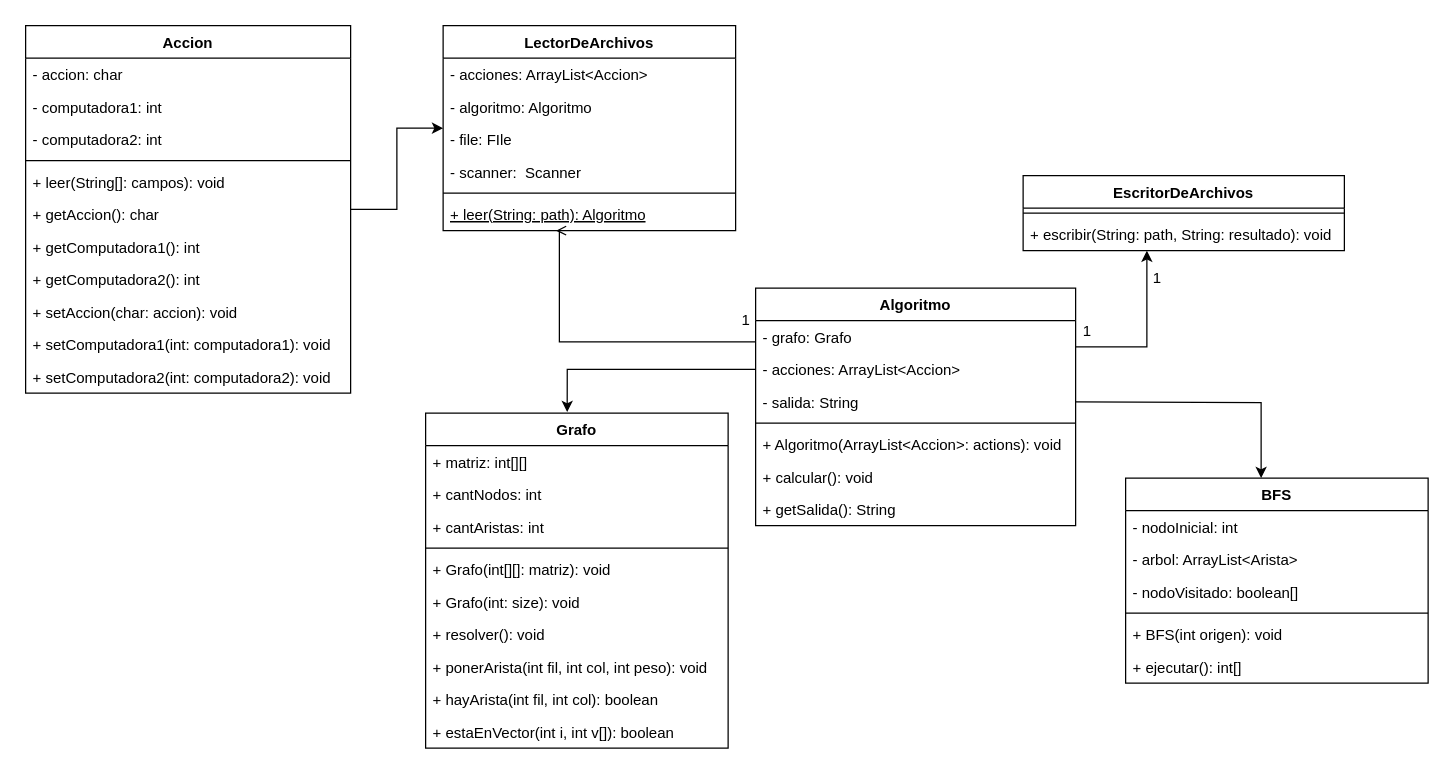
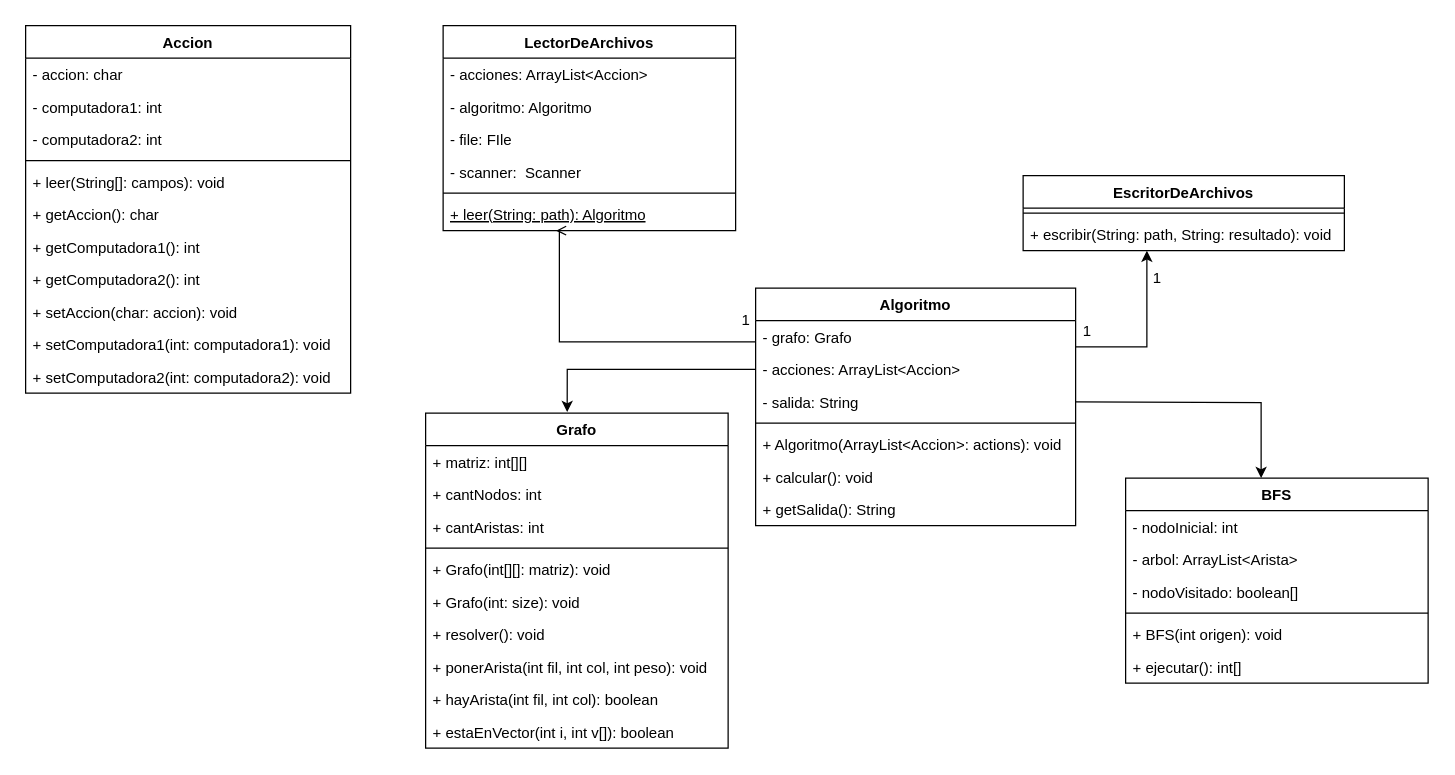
  <mxCell id="0" />
  <mxCell id="1" parent="0" />
  <mxCell id="2" style="edgeStyle=orthogonalEdgeStyle;rounded=0;orthogonalLoop=1;jettySize=auto;html=1;entryX=0.386;entryY=1;entryDx=0;entryDy=0;entryPerimeter=0;endArrow=open;" edge="1" parent="1" source="4" target="57"><mxGeometry relative="1" as="geometry"><Array as="points"><mxPoint x="447" y="273" /><mxPoint x="447" y="184" /></Array><mxPoint x="447" y="200" as="targetPoint" /></mxGeometry></mxCell>
  <mxCell id="3" style="edgeStyle=orthogonalEdgeStyle;rounded=0;orthogonalLoop=1;jettySize=auto;html=1;" edge="1" parent="1" source="4" target="36"><mxGeometry relative="1" as="geometry"><Array as="points"><mxPoint x="917" y="277" /></Array></mxGeometry></mxCell>
  <mxCell id="4" value="Algoritmo" style="swimlane;fontStyle=1;align=center;verticalAlign=top;childLayout=stackLayout;horizontal=1;startSize=26;horizontalStack=0;resizeParent=1;resizeParentMax=0;resizeLast=0;collapsible=1;marginBottom=0;" vertex="1" parent="1"><mxGeometry x="604" y="230" width="256" height="190" as="geometry" /></mxCell>
  <mxCell id="5" value="- grafo: Grafo" style="text;strokeColor=none;fillColor=none;align=left;verticalAlign=top;spacingLeft=4;spacingRight=4;overflow=hidden;rotatable=0;points=[[0,0.5],[1,0.5]];portConstraint=eastwest;" vertex="1" parent="4"><mxGeometry y="26" width="256" height="26" as="geometry" /></mxCell>
  <mxCell id="6" value="- acciones: ArrayList&lt;Accion&gt;" style="text;strokeColor=none;fillColor=none;align=left;verticalAlign=top;spacingLeft=4;spacingRight=4;overflow=hidden;rotatable=0;points=[[0,0.5],[1,0.5]];portConstraint=eastwest;" vertex="1" parent="4"><mxGeometry y="52" width="256" height="26" as="geometry" /></mxCell>
  <mxCell id="7" value="- salida: String" style="text;strokeColor=none;fillColor=none;align=left;verticalAlign=top;spacingLeft=4;spacingRight=4;overflow=hidden;rotatable=0;points=[[0,0.5],[1,0.5]];portConstraint=eastwest;" vertex="1" parent="4"><mxGeometry y="78" width="256" height="26" as="geometry" /></mxCell>
  <mxCell id="8" value="" style="line;strokeWidth=1;fillColor=none;align=left;verticalAlign=middle;spacingTop=-1;spacingLeft=3;spacingRight=3;rotatable=0;labelPosition=right;points=[];portConstraint=eastwest;" vertex="1" parent="4"><mxGeometry y="104" width="256" height="8" as="geometry" /></mxCell>
  <mxCell id="9" value="+ Algoritmo(ArrayList&lt;Accion&gt;: actions): void " style="text;strokeColor=none;fillColor=none;align=left;verticalAlign=top;spacingLeft=4;spacingRight=4;overflow=hidden;rotatable=0;points=[[0,0.5],[1,0.5]];portConstraint=eastwest;" vertex="1" parent="4"><mxGeometry y="112" width="256" height="26" as="geometry" /></mxCell>
  <mxCell id="10" value="+ calcular(): void" style="text;strokeColor=none;fillColor=none;align=left;verticalAlign=top;spacingLeft=4;spacingRight=4;overflow=hidden;rotatable=0;points=[[0,0.5],[1,0.5]];portConstraint=eastwest;" vertex="1" parent="4"><mxGeometry y="138" width="256" height="26" as="geometry" /></mxCell>
  <mxCell id="11" value="+ getSalida(): String" style="text;strokeColor=none;fillColor=none;align=left;verticalAlign=top;spacingLeft=4;spacingRight=4;overflow=hidden;rotatable=0;points=[[0,0.5],[1,0.5]];portConstraint=eastwest;" vertex="1" parent="4"><mxGeometry y="164" width="256" height="26" as="geometry" /></mxCell>
  <mxCell id="12" value="Grafo" style="swimlane;fontStyle=1;align=center;verticalAlign=top;childLayout=stackLayout;horizontal=1;startSize=26;horizontalStack=0;resizeParent=1;resizeParentMax=0;resizeLast=0;collapsible=1;marginBottom=0;" vertex="1" parent="1"><mxGeometry x="340" y="330" width="242" height="268" as="geometry" /></mxCell>
  <mxCell id="13" value="+ matriz: int[][]" style="text;strokeColor=none;fillColor=none;align=left;verticalAlign=top;spacingLeft=4;spacingRight=4;overflow=hidden;rotatable=0;points=[[0,0.5],[1,0.5]];portConstraint=eastwest;" vertex="1" parent="12"><mxGeometry y="26" width="242" height="26" as="geometry" /></mxCell>
  <mxCell id="14" value="+ cantNodos: int" style="text;strokeColor=none;fillColor=none;align=left;verticalAlign=top;spacingLeft=4;spacingRight=4;overflow=hidden;rotatable=0;points=[[0,0.5],[1,0.5]];portConstraint=eastwest;" vertex="1" parent="12"><mxGeometry y="52" width="242" height="26" as="geometry" /></mxCell>
  <mxCell id="15" value="+ cantAristas: int" style="text;strokeColor=none;fillColor=none;align=left;verticalAlign=top;spacingLeft=4;spacingRight=4;overflow=hidden;rotatable=0;points=[[0,0.5],[1,0.5]];portConstraint=eastwest;" vertex="1" parent="12"><mxGeometry y="78" width="242" height="26" as="geometry" /></mxCell>
  <mxCell id="16" value="" style="line;strokeWidth=1;fillColor=none;align=left;verticalAlign=middle;spacingTop=-1;spacingLeft=3;spacingRight=3;rotatable=0;labelPosition=right;points=[];portConstraint=eastwest;" vertex="1" parent="12"><mxGeometry y="104" width="242" height="8" as="geometry" /></mxCell>
  <mxCell id="17" value="+ Grafo(int[][]: matriz): void" style="text;strokeColor=none;fillColor=none;align=left;verticalAlign=top;spacingLeft=4;spacingRight=4;overflow=hidden;rotatable=0;points=[[0,0.5],[1,0.5]];portConstraint=eastwest;" vertex="1" parent="12"><mxGeometry y="112" width="242" height="26" as="geometry" /></mxCell>
  <mxCell id="18" value="+ Grafo(int: size): void" style="text;strokeColor=none;fillColor=none;align=left;verticalAlign=top;spacingLeft=4;spacingRight=4;overflow=hidden;rotatable=0;points=[[0,0.5],[1,0.5]];portConstraint=eastwest;" vertex="1" parent="12"><mxGeometry y="138" width="242" height="26" as="geometry" /></mxCell>
  <mxCell id="19" value="+ resolver(): void" style="text;strokeColor=none;fillColor=none;align=left;verticalAlign=top;spacingLeft=4;spacingRight=4;overflow=hidden;rotatable=0;points=[[0,0.5],[1,0.5]];portConstraint=eastwest;" vertex="1" parent="12"><mxGeometry y="164" width="242" height="26" as="geometry" /></mxCell>
  <mxCell id="20" value="+ ponerArista(int fil, int col, int peso): void" style="text;strokeColor=none;fillColor=none;align=left;verticalAlign=top;spacingLeft=4;spacingRight=4;overflow=hidden;rotatable=0;points=[[0,0.5],[1,0.5]];portConstraint=eastwest;" vertex="1" parent="12"><mxGeometry y="190" width="242" height="26" as="geometry" /></mxCell>
  <mxCell id="21" value="+ hayArista(int fil, int col): boolean" style="text;strokeColor=none;fillColor=none;align=left;verticalAlign=top;spacingLeft=4;spacingRight=4;overflow=hidden;rotatable=0;points=[[0,0.5],[1,0.5]];portConstraint=eastwest;" vertex="1" parent="12"><mxGeometry y="216" width="242" height="26" as="geometry" /></mxCell>
  <mxCell id="22" value="+ estaEnVector(int i, int v[]): boolean" style="text;strokeColor=none;fillColor=none;align=left;verticalAlign=top;spacingLeft=4;spacingRight=4;overflow=hidden;rotatable=0;points=[[0,0.5],[1,0.5]];portConstraint=eastwest;" vertex="1" parent="12"><mxGeometry y="242" width="242" height="26" as="geometry" /></mxCell>
- <mxCell id="23" style="edgeStyle=orthogonalEdgeStyle;rounded=0;orthogonalLoop=1;jettySize=auto;html=1;" edge="1" parent="1" source="24" target="51"><mxGeometry relative="1" as="geometry" /></mxCell>
  <mxCell id="24" value="Accion" style="swimlane;fontStyle=1;align=center;verticalAlign=top;childLayout=stackLayout;horizontal=1;startSize=26;horizontalStack=0;resizeParent=1;resizeParentMax=0;resizeLast=0;collapsible=1;marginBottom=0;" vertex="1" parent="1"><mxGeometry x="20" y="20" width="260" height="294" as="geometry" /></mxCell>
  <mxCell id="25" value="- accion: char" style="text;strokeColor=none;fillColor=none;align=left;verticalAlign=top;spacingLeft=4;spacingRight=4;overflow=hidden;rotatable=0;points=[[0,0.5],[1,0.5]];portConstraint=eastwest;" vertex="1" parent="24"><mxGeometry y="26" width="260" height="26" as="geometry" /></mxCell>
  <mxCell id="26" value="- computadora1: int" style="text;strokeColor=none;fillColor=none;align=left;verticalAlign=top;spacingLeft=4;spacingRight=4;overflow=hidden;rotatable=0;points=[[0,0.5],[1,0.5]];portConstraint=eastwest;" vertex="1" parent="24"><mxGeometry y="52" width="260" height="26" as="geometry" /></mxCell>
  <mxCell id="27" value="- computadora2: int" style="text;strokeColor=none;fillColor=none;align=left;verticalAlign=top;spacingLeft=4;spacingRight=4;overflow=hidden;rotatable=0;points=[[0,0.5],[1,0.5]];portConstraint=eastwest;" vertex="1" parent="24"><mxGeometry y="78" width="260" height="26" as="geometry" /></mxCell>
  <mxCell id="28" value="" style="line;strokeWidth=1;fillColor=none;align=left;verticalAlign=middle;spacingTop=-1;spacingLeft=3;spacingRight=3;rotatable=0;labelPosition=right;points=[];portConstraint=eastwest;" vertex="1" parent="24"><mxGeometry y="104" width="260" height="8" as="geometry" /></mxCell>
  <mxCell id="29" value="+ leer(String[]: campos): void" style="text;strokeColor=none;fillColor=none;align=left;verticalAlign=top;spacingLeft=4;spacingRight=4;overflow=hidden;rotatable=0;points=[[0,0.5],[1,0.5]];portConstraint=eastwest;" vertex="1" parent="24"><mxGeometry y="112" width="260" height="26" as="geometry" /></mxCell>
  <mxCell id="30" value="+ getAccion(): char" style="text;strokeColor=none;fillColor=none;align=left;verticalAlign=top;spacingLeft=4;spacingRight=4;overflow=hidden;rotatable=0;points=[[0,0.5],[1,0.5]];portConstraint=eastwest;" vertex="1" parent="24"><mxGeometry y="138" width="260" height="26" as="geometry" /></mxCell>
  <mxCell id="31" value="+ getComputadora1(): int" style="text;strokeColor=none;fillColor=none;align=left;verticalAlign=top;spacingLeft=4;spacingRight=4;overflow=hidden;rotatable=0;points=[[0,0.5],[1,0.5]];portConstraint=eastwest;" vertex="1" parent="24"><mxGeometry y="164" width="260" height="26" as="geometry" /></mxCell>
  <mxCell id="32" value="+ getComputadora2(): int" style="text;strokeColor=none;fillColor=none;align=left;verticalAlign=top;spacingLeft=4;spacingRight=4;overflow=hidden;rotatable=0;points=[[0,0.5],[1,0.5]];portConstraint=eastwest;" vertex="1" parent="24"><mxGeometry y="190" width="260" height="26" as="geometry" /></mxCell>
  <mxCell id="33" value="+ setAccion(char: accion): void" style="text;strokeColor=none;fillColor=none;align=left;verticalAlign=top;spacingLeft=4;spacingRight=4;overflow=hidden;rotatable=0;points=[[0,0.5],[1,0.5]];portConstraint=eastwest;" vertex="1" parent="24"><mxGeometry y="216" width="260" height="26" as="geometry" /></mxCell>
  <mxCell id="34" value="+ setComputadora1(int: computadora1): void" style="text;strokeColor=none;fillColor=none;align=left;verticalAlign=top;spacingLeft=4;spacingRight=4;overflow=hidden;rotatable=0;points=[[0,0.5],[1,0.5]];portConstraint=eastwest;" vertex="1" parent="24"><mxGeometry y="242" width="260" height="26" as="geometry" /></mxCell>
  <mxCell id="35" value="+ setComputadora2(int: computadora2): void" style="text;strokeColor=none;fillColor=none;align=left;verticalAlign=top;spacingLeft=4;spacingRight=4;overflow=hidden;rotatable=0;points=[[0,0.5],[1,0.5]];portConstraint=eastwest;" vertex="1" parent="24"><mxGeometry y="268" width="260" height="26" as="geometry" /></mxCell>
  <mxCell id="36" value="EscritorDeArchivos" style="swimlane;fontStyle=1;align=center;verticalAlign=top;childLayout=stackLayout;horizontal=1;startSize=26;horizontalStack=0;resizeParent=1;resizeParentMax=0;resizeLast=0;collapsible=1;marginBottom=0;" vertex="1" parent="1"><mxGeometry x="818" y="140" width="257" height="60" as="geometry" /></mxCell>
  <mxCell id="37" value="" style="line;strokeWidth=1;fillColor=none;align=left;verticalAlign=middle;spacingTop=-1;spacingLeft=3;spacingRight=3;rotatable=0;labelPosition=right;points=[];portConstraint=eastwest;" vertex="1" parent="36"><mxGeometry y="26" width="257" height="8" as="geometry" /></mxCell>
  <mxCell id="38" value="+ escribir(String: path, String: resultado): void " style="text;strokeColor=none;fillColor=none;align=left;verticalAlign=top;spacingLeft=4;spacingRight=4;overflow=hidden;rotatable=0;points=[[0,0.5],[1,0.5]];portConstraint=eastwest;" vertex="1" parent="36"><mxGeometry y="34" width="257" height="26" as="geometry" /></mxCell>
  <mxCell id="39" value="1" style="text;html=1;align=center;verticalAlign=middle;resizable=0;points=[];autosize=1;strokeColor=none;" vertex="1" parent="1"><mxGeometry x="587" y="247" width="17" height="18" as="geometry" /></mxCell>
  <mxCell id="40" value="1" style="text;html=1;align=center;verticalAlign=middle;resizable=0;points=[];autosize=1;strokeColor=none;" vertex="1" parent="1"><mxGeometry x="860" y="256" width="17" height="18" as="geometry" /></mxCell>
  <mxCell id="41" value="1" style="text;html=1;align=center;verticalAlign=middle;resizable=0;points=[];autosize=1;strokeColor=none;" vertex="1" parent="1"><mxGeometry x="916" y="213" width="17" height="18" as="geometry" /></mxCell>
  <mxCell id="42" style="edgeStyle=orthogonalEdgeStyle;rounded=0;orthogonalLoop=1;jettySize=auto;html=1;entryX=0.468;entryY=-0.003;entryDx=0;entryDy=0;entryPerimeter=0;" edge="1" parent="1" source="6" target="12"><mxGeometry relative="1" as="geometry" /></mxCell>
  <mxCell id="43" style="edgeStyle=orthogonalEdgeStyle;rounded=0;orthogonalLoop=1;jettySize=auto;html=1;entryX=0.448;entryY=0;entryDx=0;entryDy=0;entryPerimeter=0;" edge="1" parent="1" target="44"><mxGeometry relative="1" as="geometry"><mxPoint x="1010" y="380" as="targetPoint" /><mxPoint x="860" y="321.059" as="sourcePoint" /></mxGeometry></mxCell>
  <mxCell id="44" value="BFS" style="swimlane;fontStyle=1;align=center;verticalAlign=top;childLayout=stackLayout;horizontal=1;startSize=26;horizontalStack=0;resizeParent=1;resizeParentMax=0;resizeLast=0;collapsible=1;marginBottom=0;" vertex="1" parent="1"><mxGeometry x="900" y="382" width="242" height="164" as="geometry" /></mxCell>
  <mxCell id="45" value="- nodoInicial: int" style="text;strokeColor=none;fillColor=none;align=left;verticalAlign=top;spacingLeft=4;spacingRight=4;overflow=hidden;rotatable=0;points=[[0,0.5],[1,0.5]];portConstraint=eastwest;" vertex="1" parent="44"><mxGeometry y="26" width="242" height="26" as="geometry" /></mxCell>
  <mxCell id="46" value="- arbol: ArrayList&lt;Arista&gt;" style="text;strokeColor=none;fillColor=none;align=left;verticalAlign=top;spacingLeft=4;spacingRight=4;overflow=hidden;rotatable=0;points=[[0,0.5],[1,0.5]];portConstraint=eastwest;" vertex="1" parent="44"><mxGeometry y="52" width="242" height="26" as="geometry" /></mxCell>
  <mxCell id="47" value="- nodoVisitado: boolean[]" style="text;strokeColor=none;fillColor=none;align=left;verticalAlign=top;spacingLeft=4;spacingRight=4;overflow=hidden;rotatable=0;points=[[0,0.5],[1,0.5]];portConstraint=eastwest;" vertex="1" parent="44"><mxGeometry y="78" width="242" height="26" as="geometry" /></mxCell>
  <mxCell id="48" value="" style="line;strokeWidth=1;fillColor=none;align=left;verticalAlign=middle;spacingTop=-1;spacingLeft=3;spacingRight=3;rotatable=0;labelPosition=right;points=[];portConstraint=eastwest;" vertex="1" parent="44"><mxGeometry y="104" width="242" height="8" as="geometry" /></mxCell>
  <mxCell id="49" value="+ BFS(int origen): void" style="text;strokeColor=none;fillColor=none;align=left;verticalAlign=top;spacingLeft=4;spacingRight=4;overflow=hidden;rotatable=0;points=[[0,0.5],[1,0.5]];portConstraint=eastwest;" vertex="1" parent="44"><mxGeometry y="112" width="242" height="26" as="geometry" /></mxCell>
  <mxCell id="50" value="+ ejecutar(): int[]" style="text;strokeColor=none;fillColor=none;align=left;verticalAlign=top;spacingLeft=4;spacingRight=4;overflow=hidden;rotatable=0;points=[[0,0.5],[1,0.5]];portConstraint=eastwest;" vertex="1" parent="44"><mxGeometry y="138" width="242" height="26" as="geometry" /></mxCell>
  <mxCell id="51" value="LectorDeArchivos" style="swimlane;fontStyle=1;align=center;verticalAlign=top;childLayout=stackLayout;horizontal=1;startSize=26;horizontalStack=0;resizeParent=1;resizeParentMax=0;resizeLast=0;collapsible=1;marginBottom=0;" vertex="1" parent="1"><mxGeometry x="354" y="20" width="234" height="164" as="geometry" /></mxCell>
  <mxCell id="52" value="- acciones: ArrayList&lt;Accion&gt;" style="text;strokeColor=none;fillColor=none;align=left;verticalAlign=top;spacingLeft=4;spacingRight=4;overflow=hidden;rotatable=0;points=[[0,0.5],[1,0.5]];portConstraint=eastwest;" vertex="1" parent="51"><mxGeometry y="26" width="234" height="26" as="geometry" /></mxCell>
  <mxCell id="53" value="- algoritmo: Algoritmo" style="text;strokeColor=none;fillColor=none;align=left;verticalAlign=top;spacingLeft=4;spacingRight=4;overflow=hidden;rotatable=0;points=[[0,0.5],[1,0.5]];portConstraint=eastwest;" vertex="1" parent="51"><mxGeometry y="52" width="234" height="26" as="geometry" /></mxCell>
  <mxCell id="54" value="- file: FIle" style="text;strokeColor=none;fillColor=none;align=left;verticalAlign=top;spacingLeft=4;spacingRight=4;overflow=hidden;rotatable=0;points=[[0,0.5],[1,0.5]];portConstraint=eastwest;" vertex="1" parent="51"><mxGeometry y="78" width="234" height="26" as="geometry" /></mxCell>
  <mxCell id="55" value="- scanner:  Scanner" style="text;strokeColor=none;fillColor=none;align=left;verticalAlign=top;spacingLeft=4;spacingRight=4;overflow=hidden;rotatable=0;points=[[0,0.5],[1,0.5]];portConstraint=eastwest;" vertex="1" parent="51"><mxGeometry y="104" width="234" height="26" as="geometry" /></mxCell>
  <mxCell id="56" value="" style="line;strokeWidth=1;fillColor=none;align=left;verticalAlign=middle;spacingTop=-1;spacingLeft=3;spacingRight=3;rotatable=0;labelPosition=right;points=[];portConstraint=eastwest;" vertex="1" parent="51"><mxGeometry y="130" width="234" height="8" as="geometry" /></mxCell>
  <mxCell id="57" value="+ leer(String: path): Algoritmo" style="text;strokeColor=none;fillColor=none;align=left;verticalAlign=top;spacingLeft=4;spacingRight=4;overflow=hidden;rotatable=0;points=[[0,0.5],[1,0.5]];portConstraint=eastwest;fontStyle=4;" vertex="1" parent="51"><mxGeometry y="138" width="234" height="26" as="geometry" /></mxCell>
